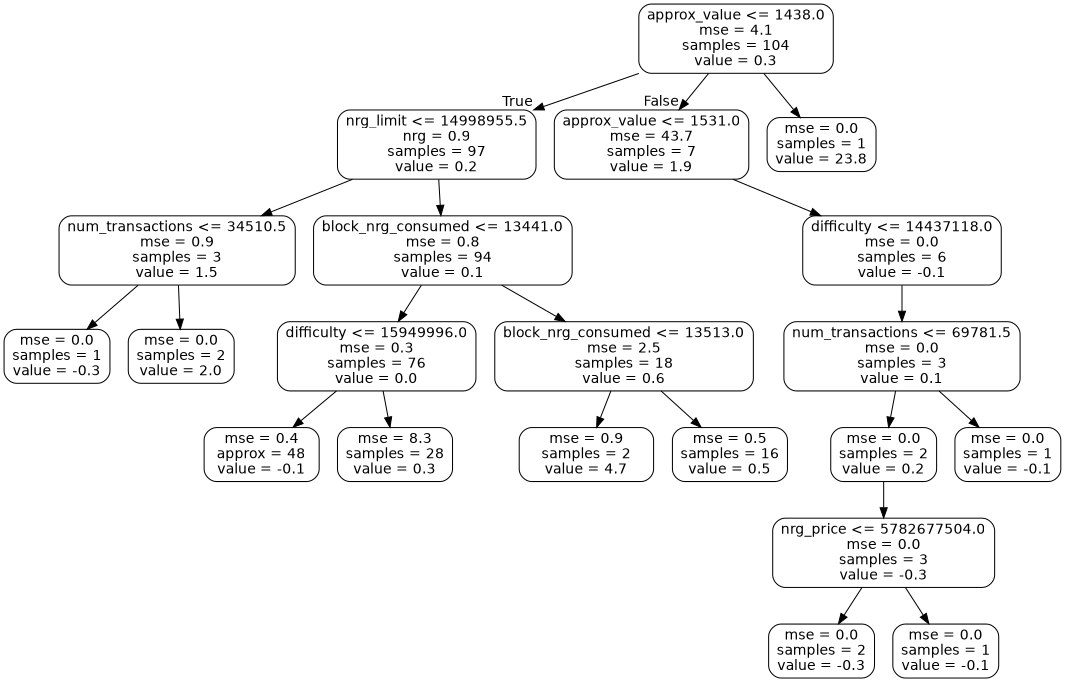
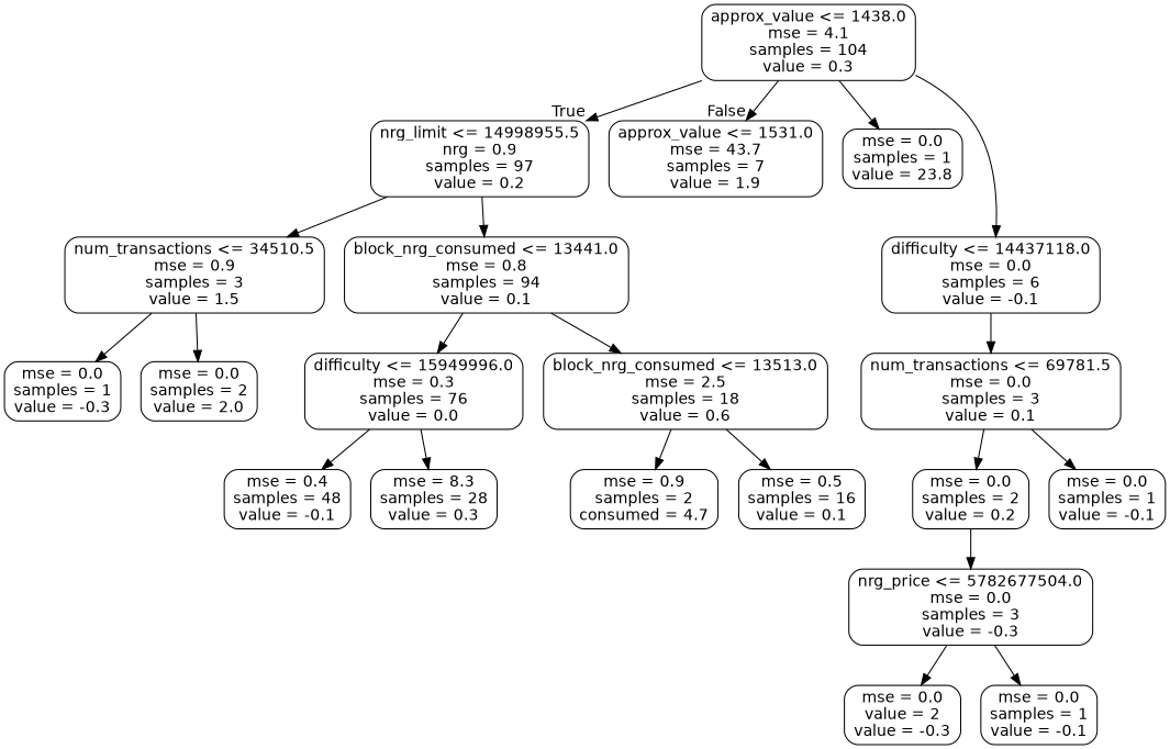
  digraph {
    node [color=black fontname=helvetica shape=box style=rounded]
    edge [fontname=helvetica]
    n1 [label="approx_value <= 1438.0\nmse = 4.1\nsamples = 104\nvalue = 0.3"]
    n2 [label="nrg_limit <= 14998955.5\nnrg = 0.9\nsamples = 97\nvalue = 0.2"]
    n3 [label="approx_value <= 1531.0\nmse = 43.7\nsamples = 7\nvalue = 1.9"]
    n4 [label="mse = 0.0\nsamples = 1\nvalue = 23.8"]
    n5 [label="num_transactions <= 34510.5\nmse = 0.9\nsamples = 3\nvalue = 1.5"]
    n6 [label="block_nrg_consumed <= 13441.0\nmse = 0.8\nsamples = 94\nvalue = 0.1"]
    n7 [label="difficulty <= 14437118.0\nmse = 0.0\nsamples = 6\nvalue = -0.1"]
    n8 [label="mse = 0.0\nsamples = 1\nvalue = -0.3"]
    n9 [label="mse = 0.0\nsamples = 2\nvalue = 2.0"]
    n10 [label="difficulty <= 15949996.0\nmse = 0.3\nsamples = 76\nvalue = 0.0"]
    n11 [label="block_nrg_consumed <= 13513.0\nmse = 2.5\nsamples = 18\nvalue = 0.6"]
-   n12 [label="mse = 0.4\napprox = 48\nvalue = -0.1"]
+   n12 [label="mse = 0.4\nsamples = 48\nvalue = -0.1"]
    n13 [label="mse = 8.3\nsamples = 28\nvalue = 0.3"]
-   n14 [label="mse = 0.9\nsamples = 2\nvalue = 4.7"]
-   n15 [label="mse = 0.5\nsamples = 16\nvalue = 0.5"]
+   n14 [label="mse = 0.9\nsamples = 2\nconsumed = 4.7"]
+   n15 [label="mse = 0.5\nsamples = 16\nvalue = 0.1"]
    n16 [label="num_transactions <= 69781.5\nmse = 0.0\nsamples = 3\nvalue = 0.1"]
    n17 [label="mse = 0.0\nsamples = 2\nvalue = 0.2"]
    n18 [label="mse = 0.0\nsamples = 1\nvalue = -0.1"]
    n19 [label="nrg_price <= 5782677504.0\nmse = 0.0\nsamples = 3\nvalue = -0.3"]
-   n20 [label="mse = 0.0\nsamples = 2\nvalue = -0.3"]
+   n20 [label="mse = 0.0\nvalue = 2\nvalue = -0.3"]
    n21 [label="mse = 0.0\nsamples = 1\nvalue = -0.1"]
    n1 -> n2 [headlabel=True labelangle=45 labeldistance=2.5]
    n1 -> n3 [headlabel=False labelangle=-45 labeldistance=2.5]
    n1 -> n4
    n2 -> n5
    n2 -> n6
-   n3 -> n7
+   n1 -> n7
    n5 -> n8
    n5 -> n9
    n6 -> n10
    n6 -> n11
    n7 -> n16
    n10 -> n12
    n10 -> n13
    n11 -> n14
    n11 -> n15
    n16 -> n17
    n16 -> n18
    n17 -> n19
    n19 -> n20
    n19 -> n21
  }
